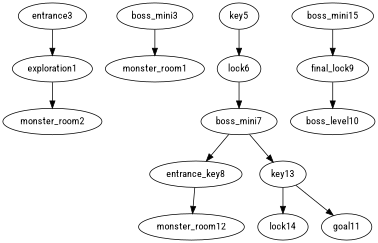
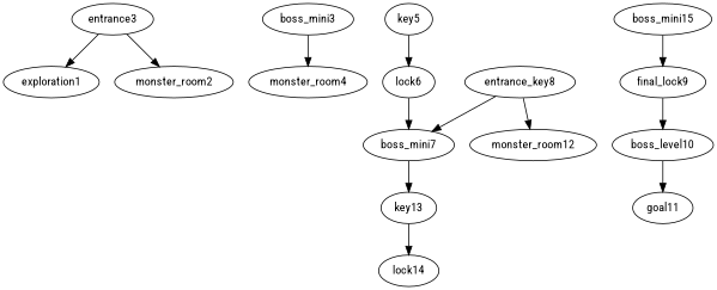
  digraph {
    fontname="Roboto Condensed"
    node [fontname="Roboto Condensed"]
    edge [fontname="Roboto Condensed"]
    n1 [label=entrance3]
    exploration1
    monster_room2
    boss_mini3
-   monster_room4 [label=monster_room1]
+   monster_room4
    key5
    lock6
    boss_mini7
    n9 [label=entrance_key8]
    key13
    monster_room12
    lock14
    final_lock9
    boss_level10
    goal11
    boss_mini15
    n1 -> exploration1
-   exploration1 -> monster_room2
+   n1 -> monster_room2
    boss_mini3 -> monster_room4
    key5 -> lock6
    lock6 -> boss_mini7
-   boss_mini7 -> n9
+   n9 -> boss_mini7
    boss_mini7 -> key13
    n9 -> monster_room12
    key13 -> lock14
    final_lock9 -> boss_level10
-   key13 -> goal11
+   boss_level10 -> goal11
    boss_mini15 -> final_lock9
  }
